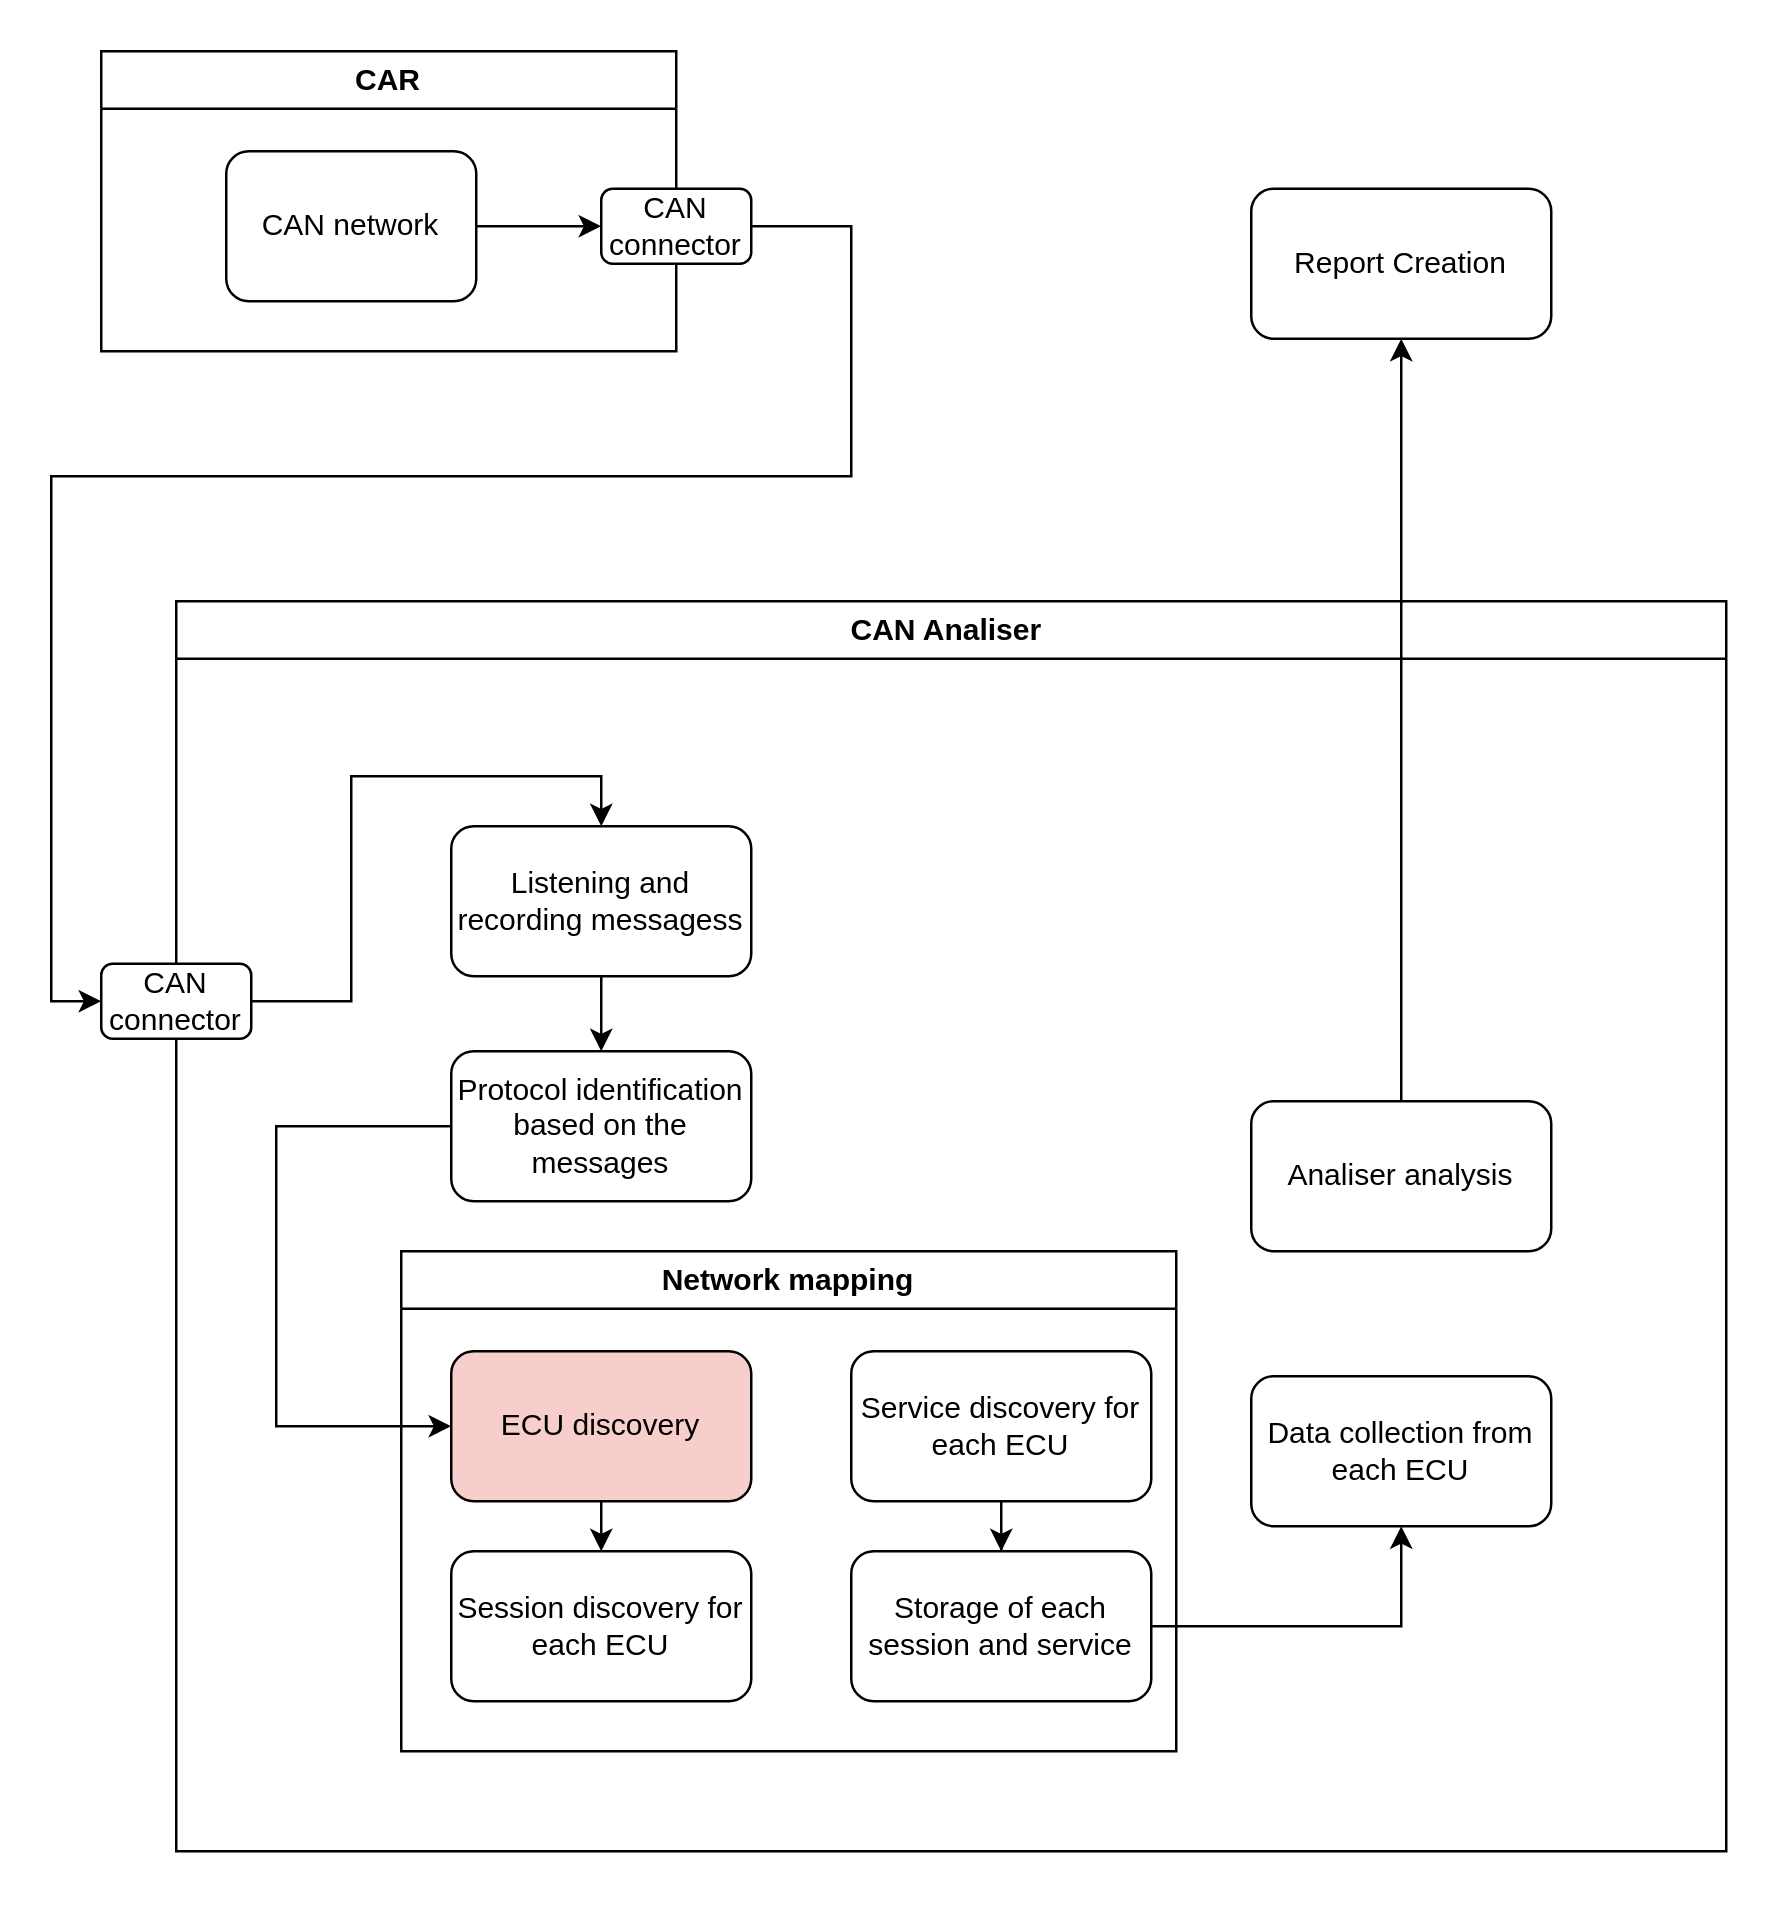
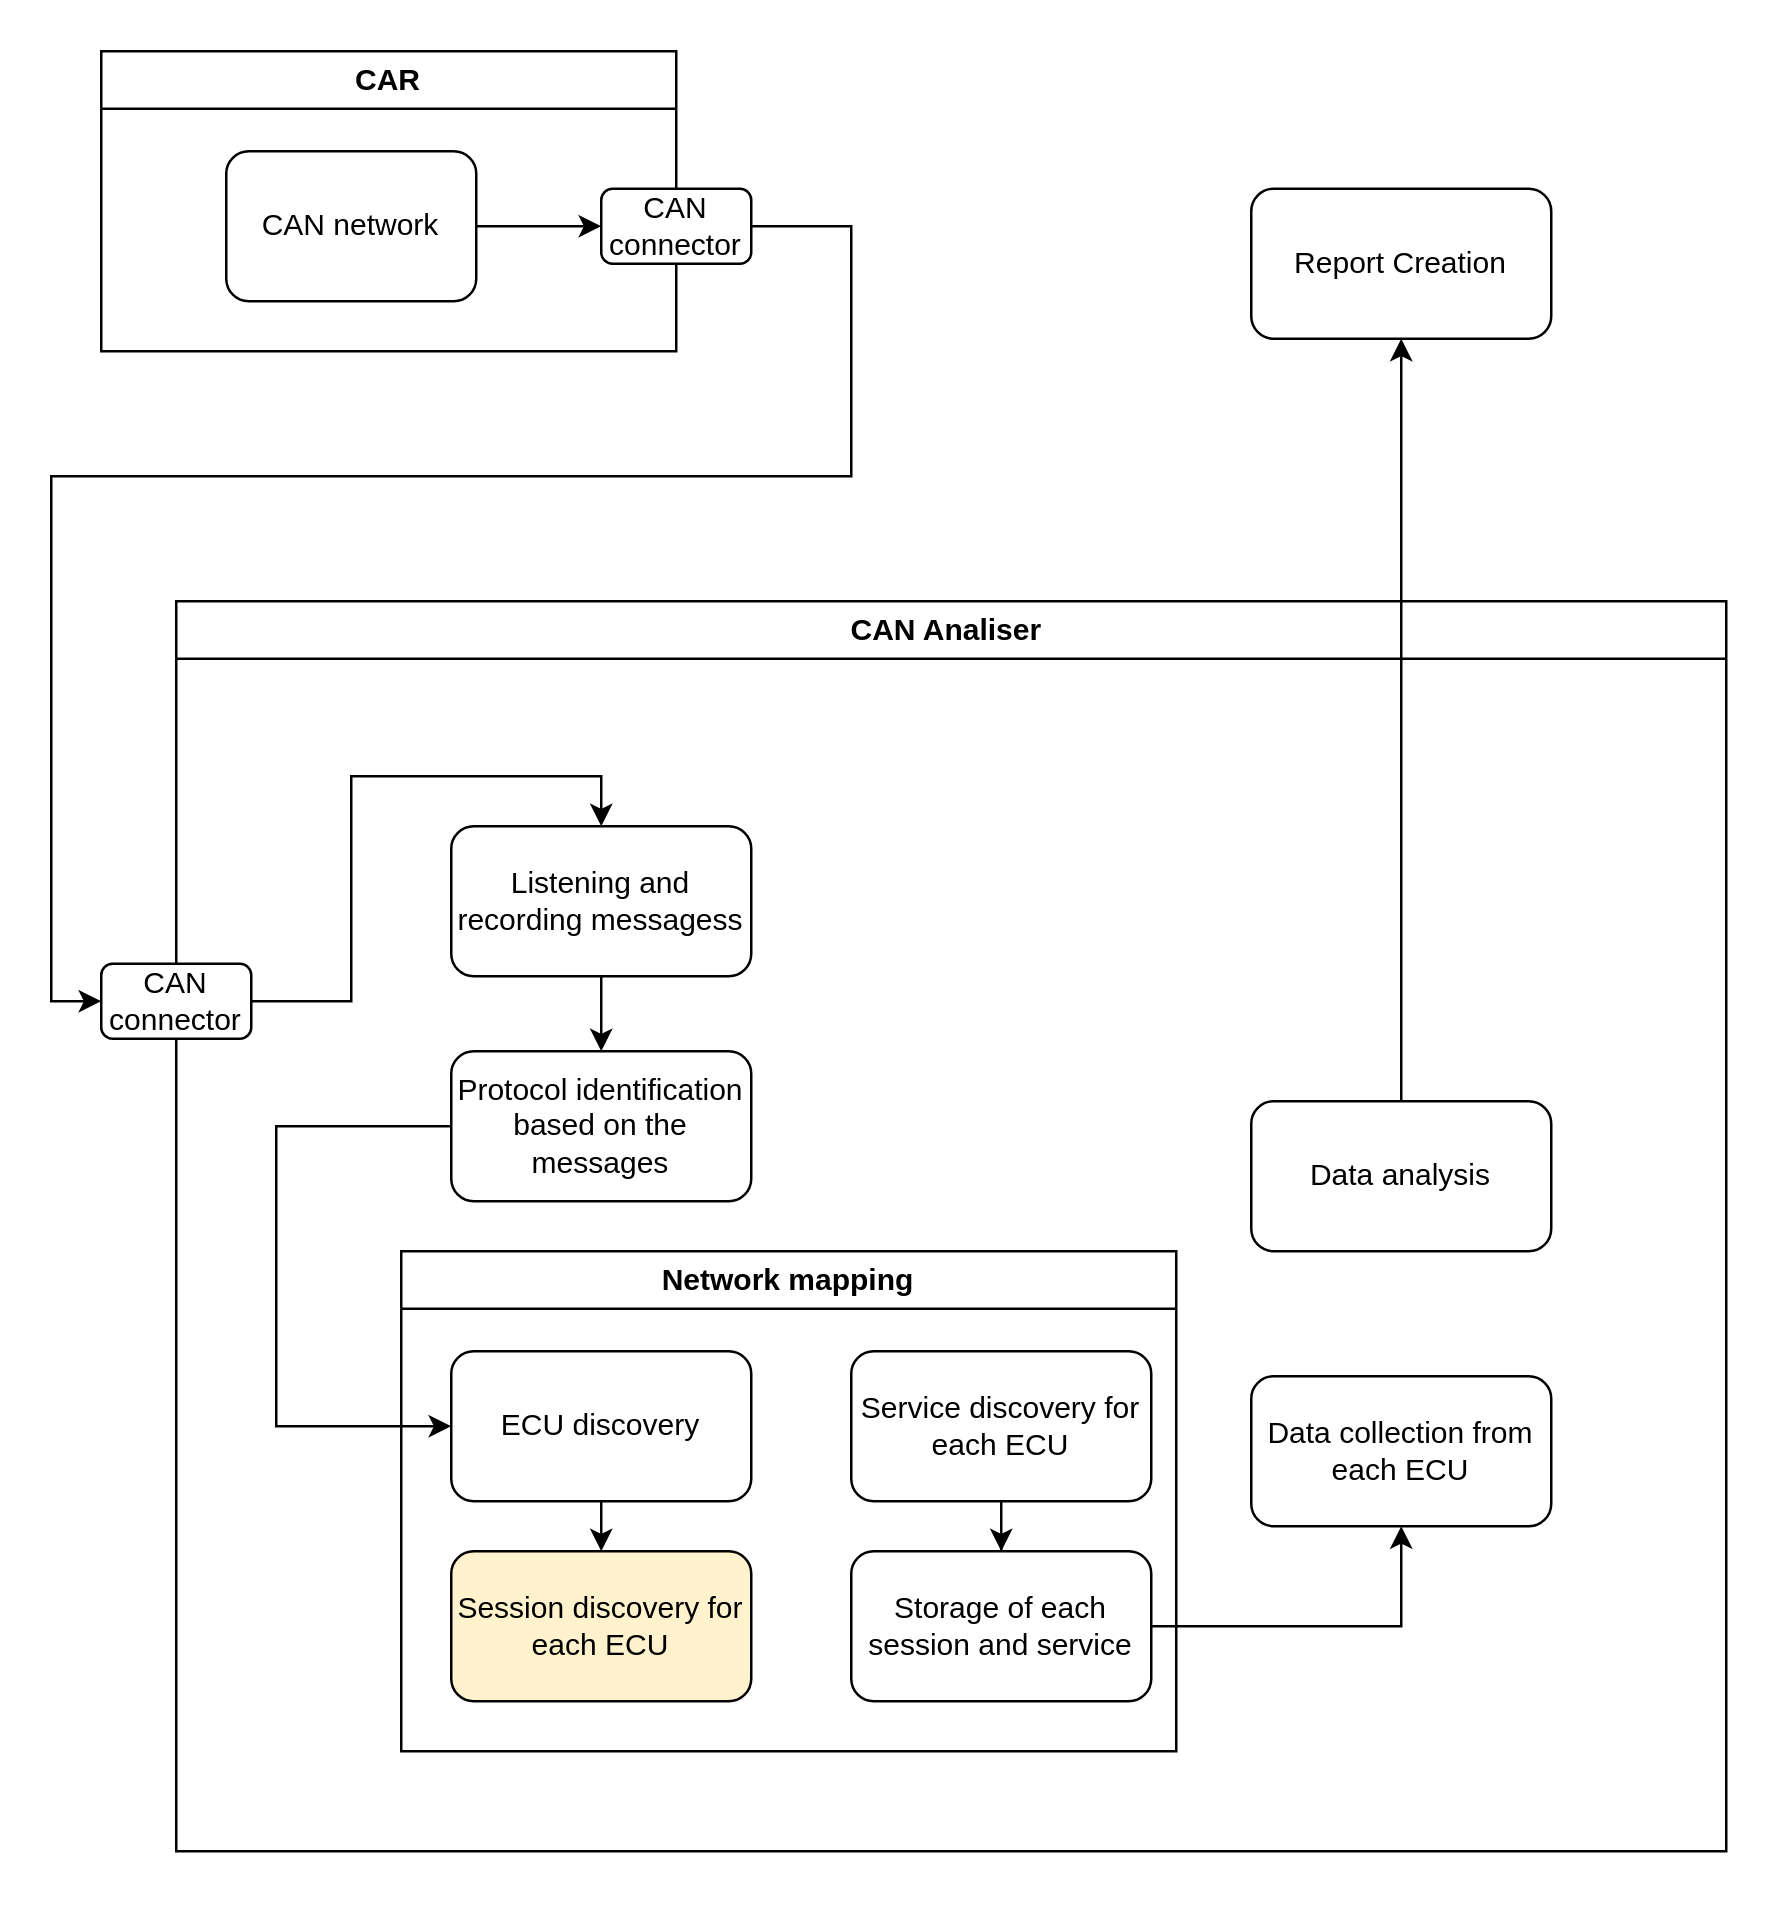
  <mxCell id="0" />
  <mxCell id="1" parent="0" />
  <mxCell id="2" value="CAR" style="swimlane;whiteSpace=wrap;html=1;" parent="1" vertex="1"><mxGeometry x="40" y="20" width="230" height="120" as="geometry" /></mxCell>
  <mxCell id="3" value="CAN network" style="rounded=1;whiteSpace=wrap;html=1;" parent="2" vertex="1"><mxGeometry x="50" y="40" width="100" height="60" as="geometry" /></mxCell>
  <mxCell id="4" style="edgeStyle=orthogonalEdgeStyle;rounded=0;orthogonalLoop=1;jettySize=auto;html=1;exitX=1;exitY=0.5;exitDx=0;exitDy=0;entryX=0;entryY=0.5;entryDx=0;entryDy=0;" parent="1" source="5" target="9" edge="1"><mxGeometry relative="1" as="geometry"><Array as="points"><mxPoint x="340" y="90" /><mxPoint x="340" y="190" /><mxPoint x="20" y="190" /><mxPoint x="20" y="400" /></Array></mxGeometry></mxCell>
  <mxCell id="5" value="CAN connector" style="rounded=1;whiteSpace=wrap;html=1;" parent="1" vertex="1"><mxGeometry x="240" y="75" width="60" height="30" as="geometry" /></mxCell>
  <mxCell id="6" style="edgeStyle=orthogonalEdgeStyle;rounded=0;orthogonalLoop=1;jettySize=auto;html=1;exitX=1;exitY=0.5;exitDx=0;exitDy=0;entryX=0;entryY=0.5;entryDx=0;entryDy=0;" parent="1" source="3" target="5" edge="1"><mxGeometry relative="1" as="geometry" /></mxCell>
  <mxCell id="7" value="CAN Analiser&amp;nbsp;" style="swimlane;whiteSpace=wrap;html=1;" parent="1" vertex="1"><mxGeometry x="70" y="240" width="620" height="500" as="geometry"><mxRectangle x="410" y="120" width="120" height="30" as="alternateBounds" /></mxGeometry></mxCell>
  <mxCell id="8" style="edgeStyle=orthogonalEdgeStyle;rounded=0;orthogonalLoop=1;jettySize=auto;html=1;exitX=1;exitY=0.5;exitDx=0;exitDy=0;entryX=0.5;entryY=0;entryDx=0;entryDy=0;" parent="7" source="9" target="11" edge="1"><mxGeometry relative="1" as="geometry" /></mxCell>
  <mxCell id="9" value="CAN connector" style="rounded=1;whiteSpace=wrap;html=1;" parent="7" vertex="1"><mxGeometry x="-30" y="145" width="60" height="30" as="geometry" /></mxCell>
  <mxCell id="10" value="" style="edgeStyle=orthogonalEdgeStyle;rounded=0;orthogonalLoop=1;jettySize=auto;html=1;" parent="7" source="11" target="13" edge="1"><mxGeometry relative="1" as="geometry" /></mxCell>
  <mxCell id="11" value="Listening and recording messagess" style="rounded=1;whiteSpace=wrap;html=1;" parent="7" vertex="1"><mxGeometry x="110" y="90" width="120" height="60" as="geometry" /></mxCell>
  <mxCell id="12" style="edgeStyle=orthogonalEdgeStyle;rounded=0;orthogonalLoop=1;jettySize=auto;html=1;exitX=0;exitY=0.5;exitDx=0;exitDy=0;entryX=0;entryY=0.5;entryDx=0;entryDy=0;" parent="7" source="13" target="16" edge="1"><mxGeometry relative="1" as="geometry"><Array as="points"><mxPoint x="40" y="210" /><mxPoint x="40" y="330" /></Array></mxGeometry></mxCell>
  <mxCell id="13" value="Protocol identification based on the messages" style="rounded=1;whiteSpace=wrap;html=1;" parent="7" vertex="1"><mxGeometry x="110" y="180" width="120" height="60" as="geometry" /></mxCell>
  <mxCell id="14" value="Network mapping" style="swimlane;whiteSpace=wrap;html=1;" parent="7" vertex="1"><mxGeometry x="90" y="260" width="310" height="200" as="geometry" /></mxCell>
  <mxCell id="15" style="edgeStyle=orthogonalEdgeStyle;rounded=0;orthogonalLoop=1;jettySize=auto;html=1;exitX=0.5;exitY=1;exitDx=0;exitDy=0;entryX=0.5;entryY=0;entryDx=0;entryDy=0;" parent="14" source="16" target="17" edge="1"><mxGeometry relative="1" as="geometry" /></mxCell>
- <mxCell id="16" value="ECU discovery" style="rounded=1;whiteSpace=wrap;html=1;fillColor=#f8cecc;" parent="14" vertex="1"><mxGeometry x="20" y="40" width="120" height="60" as="geometry" /></mxCell>
- <mxCell id="17" value="Session discovery for each ECU" style="rounded=1;whiteSpace=wrap;html=1;" parent="14" vertex="1"><mxGeometry x="20" y="120" width="120" height="60" as="geometry" /></mxCell>
+ <mxCell id="16" value="ECU discovery" style="rounded=1;whiteSpace=wrap;html=1;" parent="14" vertex="1"><mxGeometry x="20" y="40" width="120" height="60" as="geometry" /></mxCell>
+ <mxCell id="17" value="Session discovery for each ECU" style="rounded=1;whiteSpace=wrap;html=1;fillColor=#fff2cc;" parent="14" vertex="1"><mxGeometry x="20" y="120" width="120" height="60" as="geometry" /></mxCell>
  <mxCell id="18" value="" style="edgeStyle=orthogonalEdgeStyle;rounded=0;orthogonalLoop=1;jettySize=auto;html=1;" parent="14" source="19" target="20" edge="1"><mxGeometry relative="1" as="geometry" /></mxCell>
  <mxCell id="19" value="Service discovery for each ECU" style="rounded=1;whiteSpace=wrap;html=1;" parent="14" vertex="1"><mxGeometry x="180" y="40" width="120" height="60" as="geometry" /></mxCell>
  <mxCell id="20" value="Storage of each session and service" style="rounded=1;whiteSpace=wrap;html=1;" parent="14" vertex="1"><mxGeometry x="180" y="120" width="120" height="60" as="geometry" /></mxCell>
  <mxCell id="21" value="Data collection from each ECU" style="rounded=1;whiteSpace=wrap;html=1;" parent="7" vertex="1"><mxGeometry x="430" y="310" width="120" height="60" as="geometry" /></mxCell>
  <mxCell id="22" style="edgeStyle=orthogonalEdgeStyle;rounded=0;orthogonalLoop=1;jettySize=auto;html=1;exitX=1;exitY=0.5;exitDx=0;exitDy=0;entryX=0.5;entryY=1;entryDx=0;entryDy=0;" parent="7" source="20" target="21" edge="1"><mxGeometry relative="1" as="geometry" /></mxCell>
- <mxCell id="23" value="Analiser analysis" style="rounded=1;whiteSpace=wrap;html=1;" vertex="1" parent="7"><mxGeometry x="430" y="200" width="120" height="60" as="geometry" /></mxCell>
+ <mxCell id="23" value="Data analysis" style="rounded=1;whiteSpace=wrap;html=1;" vertex="1" parent="7"><mxGeometry x="430" y="200" width="120" height="60" as="geometry" /></mxCell>
  <mxCell id="24" value="Report Creation" style="rounded=1;whiteSpace=wrap;html=1;" vertex="1" parent="1"><mxGeometry x="500" y="75" width="120" height="60" as="geometry" /></mxCell>
  <mxCell id="25" style="edgeStyle=orthogonalEdgeStyle;rounded=0;orthogonalLoop=1;jettySize=auto;html=1;exitX=0.5;exitY=0;exitDx=0;exitDy=0;entryX=0.5;entryY=1;entryDx=0;entryDy=0;" edge="1" parent="1" source="23" target="24"><mxGeometry relative="1" as="geometry" /></mxCell>
